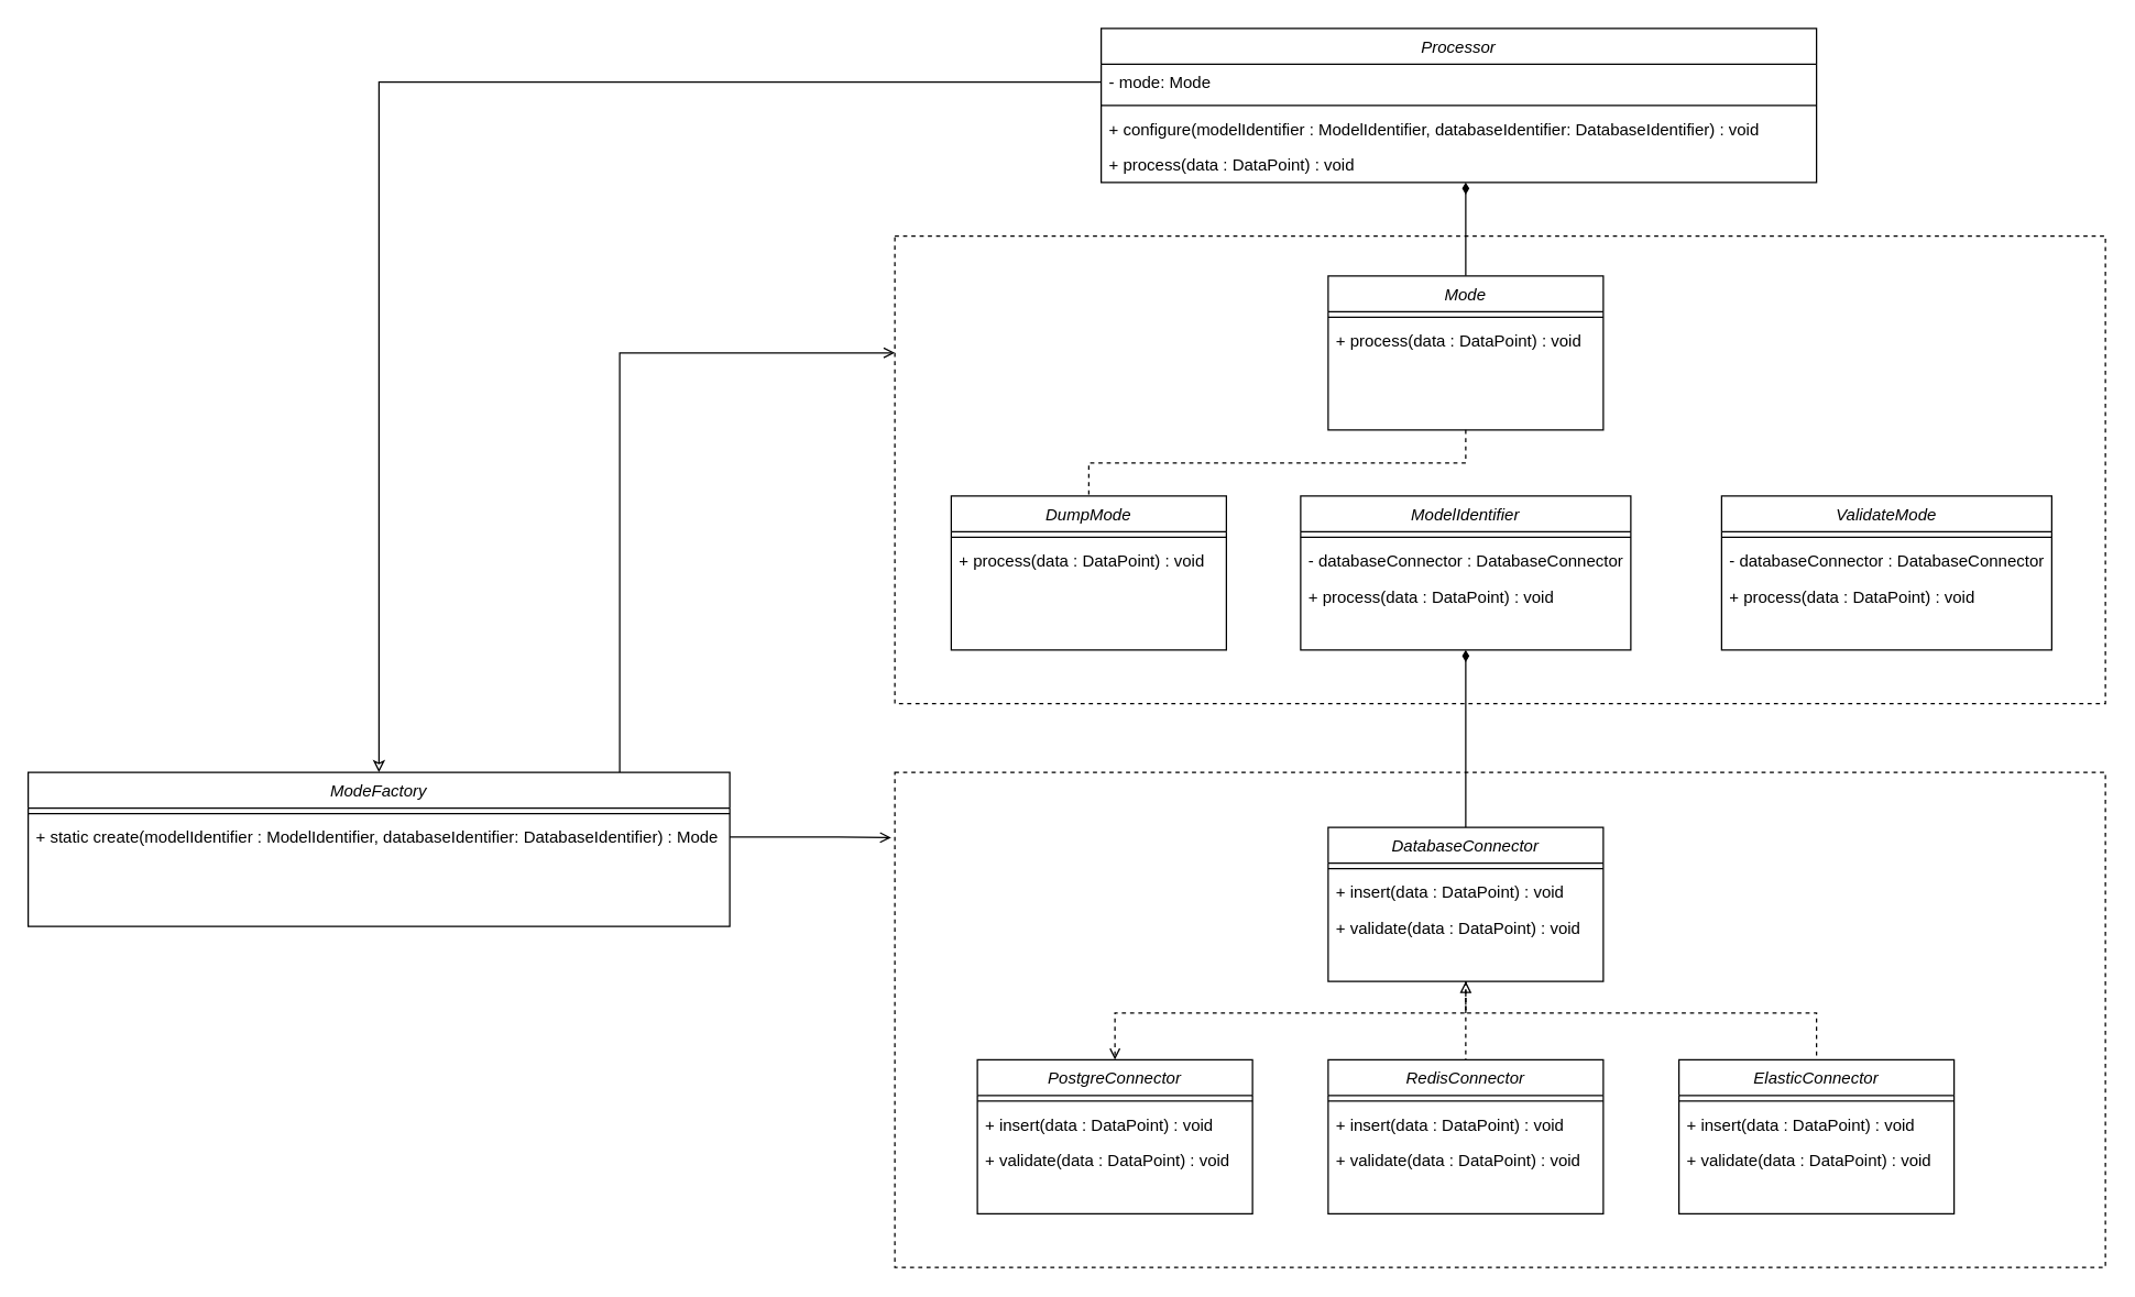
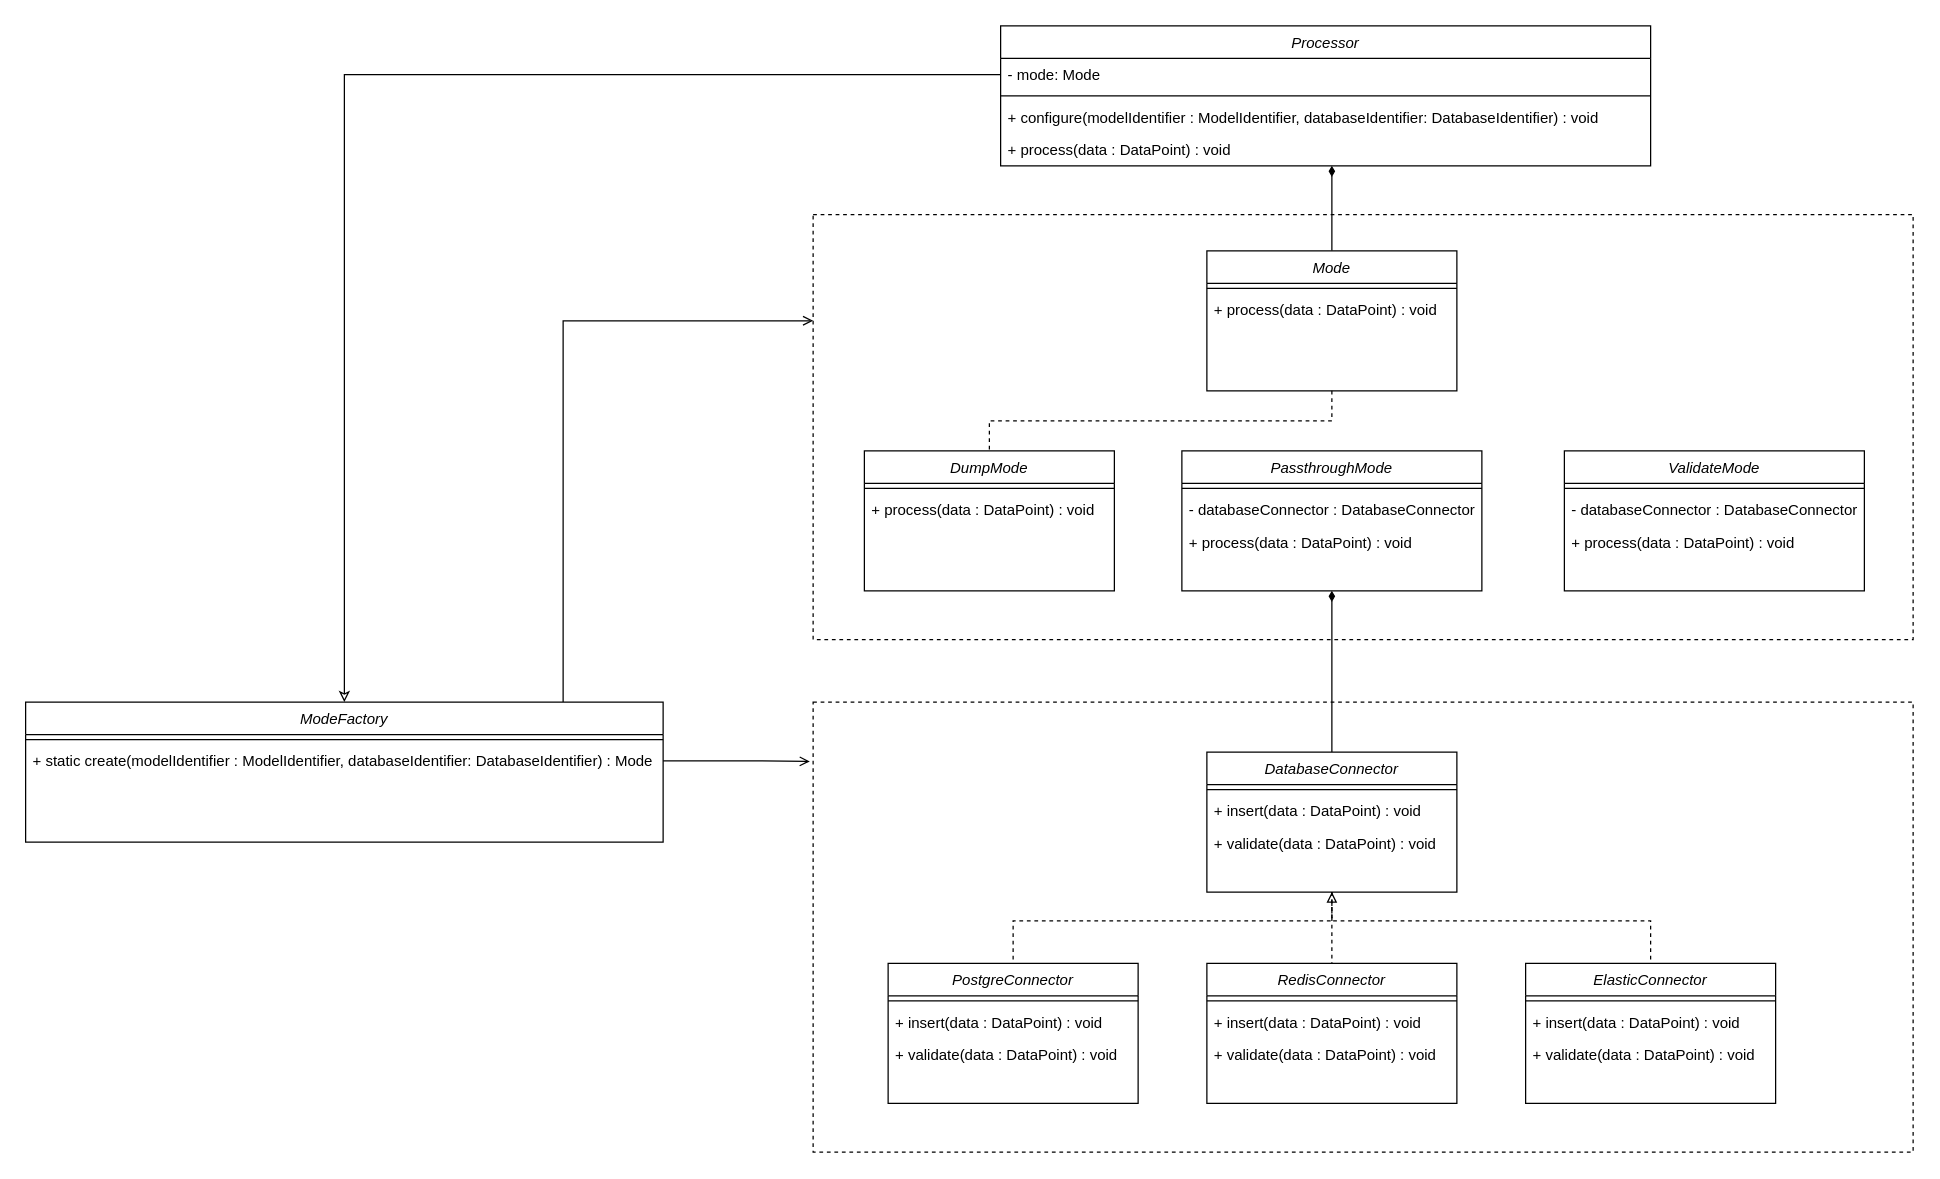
  <mxCell id="0" />
  <mxCell id="1" parent="0" />
  <mxCell id="2" value="Processor" style="swimlane;fontStyle=2;align=center;verticalAlign=top;childLayout=stackLayout;horizontal=1;startSize=26;horizontalStack=0;resizeParent=1;resizeLast=0;collapsible=1;marginBottom=0;rounded=0;shadow=0;strokeWidth=1;" parent="1" vertex="1"><mxGeometry x="800" y="20" width="520" height="112" as="geometry"><mxRectangle x="230" y="140" width="160" height="26" as="alternateBounds" /></mxGeometry></mxCell>
  <mxCell id="3" value="- mode: Mode" style="text;align=left;verticalAlign=top;spacingLeft=4;spacingRight=4;overflow=hidden;rotatable=0;points=[[0,0.5],[1,0.5]];portConstraint=eastwest;" parent="2" vertex="1"><mxGeometry y="26" width="520" height="26" as="geometry" /></mxCell>
  <mxCell id="4" value="" style="line;html=1;strokeWidth=1;align=left;verticalAlign=middle;spacingTop=-1;spacingLeft=3;spacingRight=3;rotatable=0;labelPosition=right;points=[];portConstraint=eastwest;" parent="2" vertex="1"><mxGeometry y="52" width="520" height="8" as="geometry" /></mxCell>
  <mxCell id="5" value="+ configure(modelIdentifier : ModelIdentifier, databaseIdentifier: DatabaseIdentifier) : void" style="text;align=left;verticalAlign=top;spacingLeft=4;spacingRight=4;overflow=hidden;rotatable=0;points=[[0,0.5],[1,0.5]];portConstraint=eastwest;" parent="2" vertex="1"><mxGeometry y="60" width="520" height="26" as="geometry" /></mxCell>
  <mxCell id="6" value="+ process(data : DataPoint) : void" style="text;align=left;verticalAlign=top;spacingLeft=4;spacingRight=4;overflow=hidden;rotatable=0;points=[[0,0.5],[1,0.5]];portConstraint=eastwest;" parent="2" vertex="1"><mxGeometry y="86" width="520" height="26" as="geometry" /></mxCell>
  <mxCell id="7" style="edgeStyle=orthogonalEdgeStyle;rounded=0;orthogonalLoop=1;jettySize=auto;html=1;entryX=0;entryY=0.25;entryDx=0;entryDy=0;endArrow=open;endFill=0;" edge="1" parent="1" source="8" target="29"><mxGeometry relative="1" as="geometry"><Array as="points"><mxPoint x="450" y="256" /></Array></mxGeometry></mxCell>
  <mxCell id="8" value="ModeFactory" style="swimlane;fontStyle=2;align=center;verticalAlign=top;childLayout=stackLayout;horizontal=1;startSize=26;horizontalStack=0;resizeParent=1;resizeLast=0;collapsible=1;marginBottom=0;rounded=0;shadow=0;strokeWidth=1;" parent="1" vertex="1"><mxGeometry x="20" y="561" width="510" height="112" as="geometry"><mxRectangle x="230" y="140" width="160" height="26" as="alternateBounds" /></mxGeometry></mxCell>
  <mxCell id="9" value="" style="line;html=1;strokeWidth=1;align=left;verticalAlign=middle;spacingTop=-1;spacingLeft=3;spacingRight=3;rotatable=0;labelPosition=right;points=[];portConstraint=eastwest;" parent="8" vertex="1"><mxGeometry y="26" width="510" height="8" as="geometry" /></mxCell>
  <mxCell id="10" value="+ static create(modelIdentifier : ModelIdentifier, databaseIdentifier: DatabaseIdentifier) : Mode" style="text;align=left;verticalAlign=top;spacingLeft=4;spacingRight=4;overflow=hidden;rotatable=0;points=[[0,0.5],[1,0.5]];portConstraint=eastwest;" parent="8" vertex="1"><mxGeometry y="34" width="510" height="26" as="geometry" /></mxCell>
  <mxCell id="11" style="edgeStyle=orthogonalEdgeStyle;rounded=0;orthogonalLoop=1;jettySize=auto;html=1;endArrow=diamondThin;endFill=1;" parent="1" source="15" target="6" edge="1"><mxGeometry relative="1" as="geometry"><Array as="points"><mxPoint x="1065" y="190" /><mxPoint x="1065" y="190" /></Array></mxGeometry></mxCell>
  <mxCell id="12" style="edgeStyle=orthogonalEdgeStyle;rounded=0;orthogonalLoop=1;jettySize=auto;html=1;endArrow=classic;endFill=0;" parent="1" source="3" target="8" edge="1"><mxGeometry relative="1" as="geometry" /></mxCell>
  <mxCell id="13" style="edgeStyle=orthogonalEdgeStyle;rounded=0;orthogonalLoop=1;jettySize=auto;html=1;entryX=0.5;entryY=1;entryDx=0;entryDy=0;endArrow=diamondThin;endFill=1;" parent="1" source="33" target="21" edge="1"><mxGeometry relative="1" as="geometry" /></mxCell>
  <mxCell id="14" style="edgeStyle=orthogonalEdgeStyle;rounded=0;orthogonalLoop=1;jettySize=auto;html=1;exitX=0.5;exitY=1;exitDx=0;exitDy=0;endArrow=none;endFill=0;dashed=1;" parent="1" source="15" target="18" edge="1"><mxGeometry relative="1" as="geometry" /></mxCell>
  <mxCell id="15" value="Mode" style="swimlane;fontStyle=2;align=center;verticalAlign=top;childLayout=stackLayout;horizontal=1;startSize=26;horizontalStack=0;resizeParent=1;resizeLast=0;collapsible=1;marginBottom=0;rounded=0;shadow=0;strokeWidth=1;" parent="1" vertex="1"><mxGeometry x="965" y="200" width="200" height="112" as="geometry"><mxRectangle x="230" y="140" width="160" height="26" as="alternateBounds" /></mxGeometry></mxCell>
  <mxCell id="16" value="" style="line;html=1;strokeWidth=1;align=left;verticalAlign=middle;spacingTop=-1;spacingLeft=3;spacingRight=3;rotatable=0;labelPosition=right;points=[];portConstraint=eastwest;" parent="15" vertex="1"><mxGeometry y="26" width="200" height="8" as="geometry" /></mxCell>
  <mxCell id="17" value="+ process(data : DataPoint) : void" style="text;align=left;verticalAlign=top;spacingLeft=4;spacingRight=4;overflow=hidden;rotatable=0;points=[[0,0.5],[1,0.5]];portConstraint=eastwest;" parent="15" vertex="1"><mxGeometry y="34" width="200" height="26" as="geometry" /></mxCell>
  <mxCell id="18" value="DumpMode" style="swimlane;fontStyle=2;align=center;verticalAlign=top;childLayout=stackLayout;horizontal=1;startSize=26;horizontalStack=0;resizeParent=1;resizeLast=0;collapsible=1;marginBottom=0;rounded=0;shadow=0;strokeWidth=1;" parent="1" vertex="1"><mxGeometry x="691" y="360" width="200" height="112" as="geometry"><mxRectangle x="230" y="140" width="160" height="26" as="alternateBounds" /></mxGeometry></mxCell>
  <mxCell id="19" value="" style="line;html=1;strokeWidth=1;align=left;verticalAlign=middle;spacingTop=-1;spacingLeft=3;spacingRight=3;rotatable=0;labelPosition=right;points=[];portConstraint=eastwest;" parent="18" vertex="1"><mxGeometry y="26" width="200" height="8" as="geometry" /></mxCell>
  <mxCell id="20" value="+ process(data : DataPoint) : void" style="text;align=left;verticalAlign=top;spacingLeft=4;spacingRight=4;overflow=hidden;rotatable=0;points=[[0,0.5],[1,0.5]];portConstraint=eastwest;" parent="18" vertex="1"><mxGeometry y="34" width="200" height="26" as="geometry" /></mxCell>
- <mxCell id="21" value="ModelIdentifier" style="swimlane;fontStyle=2;align=center;verticalAlign=top;childLayout=stackLayout;horizontal=1;startSize=26;horizontalStack=0;resizeParent=1;resizeLast=0;collapsible=1;marginBottom=0;rounded=0;shadow=0;strokeWidth=1;" parent="1" vertex="1"><mxGeometry x="945" y="360" width="240" height="112" as="geometry"><mxRectangle x="230" y="140" width="160" height="26" as="alternateBounds" /></mxGeometry></mxCell>
+ <mxCell id="21" value="PassthroughMode" style="swimlane;fontStyle=2;align=center;verticalAlign=top;childLayout=stackLayout;horizontal=1;startSize=26;horizontalStack=0;resizeParent=1;resizeLast=0;collapsible=1;marginBottom=0;rounded=0;shadow=0;strokeWidth=1;" parent="1" vertex="1"><mxGeometry x="945" y="360" width="240" height="112" as="geometry"><mxRectangle x="230" y="140" width="160" height="26" as="alternateBounds" /></mxGeometry></mxCell>
  <mxCell id="22" value="" style="line;html=1;strokeWidth=1;align=left;verticalAlign=middle;spacingTop=-1;spacingLeft=3;spacingRight=3;rotatable=0;labelPosition=right;points=[];portConstraint=eastwest;" parent="21" vertex="1"><mxGeometry y="26" width="240" height="8" as="geometry" /></mxCell>
  <mxCell id="23" value="- databaseConnector : DatabaseConnector" style="text;align=left;verticalAlign=top;spacingLeft=4;spacingRight=4;overflow=hidden;rotatable=0;points=[[0,0.5],[1,0.5]];portConstraint=eastwest;" parent="21" vertex="1"><mxGeometry y="34" width="240" height="26" as="geometry" /></mxCell>
  <mxCell id="24" value="+ process(data : DataPoint) : void" style="text;align=left;verticalAlign=top;spacingLeft=4;spacingRight=4;overflow=hidden;rotatable=0;points=[[0,0.5],[1,0.5]];portConstraint=eastwest;" parent="21" vertex="1"><mxGeometry y="60" width="240" height="26" as="geometry" /></mxCell>
  <mxCell id="25" value="ValidateMode" style="swimlane;fontStyle=2;align=center;verticalAlign=top;childLayout=stackLayout;horizontal=1;startSize=26;horizontalStack=0;resizeParent=1;resizeLast=0;collapsible=1;marginBottom=0;rounded=0;shadow=0;strokeWidth=1;" parent="1" vertex="1"><mxGeometry x="1251" y="360" width="240" height="112" as="geometry"><mxRectangle x="230" y="140" width="160" height="26" as="alternateBounds" /></mxGeometry></mxCell>
  <mxCell id="26" value="" style="line;html=1;strokeWidth=1;align=left;verticalAlign=middle;spacingTop=-1;spacingLeft=3;spacingRight=3;rotatable=0;labelPosition=right;points=[];portConstraint=eastwest;" parent="25" vertex="1"><mxGeometry y="26" width="240" height="8" as="geometry" /></mxCell>
  <mxCell id="27" value="- databaseConnector : DatabaseConnector" style="text;align=left;verticalAlign=top;spacingLeft=4;spacingRight=4;overflow=hidden;rotatable=0;points=[[0,0.5],[1,0.5]];portConstraint=eastwest;" parent="25" vertex="1"><mxGeometry y="34" width="240" height="26" as="geometry" /></mxCell>
  <mxCell id="28" value="+ process(data : DataPoint) : void" style="text;align=left;verticalAlign=top;spacingLeft=4;spacingRight=4;overflow=hidden;rotatable=0;points=[[0,0.5],[1,0.5]];portConstraint=eastwest;" parent="25" vertex="1"><mxGeometry y="60" width="240" height="26" as="geometry" /></mxCell>
  <mxCell id="29" value="" style="rounded=0;whiteSpace=wrap;html=1;fillColor=none;dashed=1;" vertex="1" parent="1"><mxGeometry x="650" y="171" width="880" height="340" as="geometry" /></mxCell>
  <mxCell id="30" value="" style="group" vertex="1" connectable="0" parent="1"><mxGeometry x="710" y="601" width="820" height="320" as="geometry" /></mxCell>
- <mxCell id="31" style="edgeStyle=orthogonalEdgeStyle;rounded=0;orthogonalLoop=1;jettySize=auto;html=1;exitX=0.5;exitY=1;exitDx=0;exitDy=0;endArrow=open;endFill=0;dashed=1;" parent="30" source="33" target="46" edge="1"><mxGeometry relative="1" as="geometry"><mxPoint x="89.043" y="159" as="targetPoint" /><Array as="points"><mxPoint x="355" y="135" /><mxPoint x="100" y="135" /></Array></mxGeometry></mxCell>
+ <mxCell id="31" style="edgeStyle=orthogonalEdgeStyle;rounded=0;orthogonalLoop=1;jettySize=auto;html=1;exitX=0.5;exitY=1;exitDx=0;exitDy=0;endArrow=none;endFill=0;dashed=1;" parent="30" source="33" target="46" edge="1"><mxGeometry relative="1" as="geometry"><mxPoint x="89.043" y="159" as="targetPoint" /><Array as="points"><mxPoint x="355" y="135" /><mxPoint x="100" y="135" /></Array></mxGeometry></mxCell>
  <mxCell id="32" style="edgeStyle=orthogonalEdgeStyle;rounded=0;orthogonalLoop=1;jettySize=auto;html=1;dashed=1;endArrow=none;endFill=0;" parent="30" source="33" target="38" edge="1"><mxGeometry relative="1" as="geometry"><Array as="points"><mxPoint x="355" y="135" /><mxPoint x="610" y="135" /></Array></mxGeometry></mxCell>
  <mxCell id="33" value="DatabaseConnector" style="swimlane;fontStyle=2;align=center;verticalAlign=top;childLayout=stackLayout;horizontal=1;startSize=26;horizontalStack=0;resizeParent=1;resizeLast=0;collapsible=1;marginBottom=0;rounded=0;shadow=0;strokeWidth=1;" parent="30" vertex="1"><mxGeometry x="255" width="200" height="112" as="geometry"><mxRectangle x="230" y="140" width="160" height="26" as="alternateBounds" /></mxGeometry></mxCell>
  <mxCell id="34" value="" style="line;html=1;strokeWidth=1;align=left;verticalAlign=middle;spacingTop=-1;spacingLeft=3;spacingRight=3;rotatable=0;labelPosition=right;points=[];portConstraint=eastwest;" parent="33" vertex="1"><mxGeometry y="26" width="200" height="8" as="geometry" /></mxCell>
  <mxCell id="35" value="+ insert(data : DataPoint) : void" style="text;align=left;verticalAlign=top;spacingLeft=4;spacingRight=4;overflow=hidden;rotatable=0;points=[[0,0.5],[1,0.5]];portConstraint=eastwest;" parent="33" vertex="1"><mxGeometry y="34" width="200" height="26" as="geometry" /></mxCell>
  <mxCell id="36" value="+ validate(data : DataPoint) : void" style="text;align=left;verticalAlign=top;spacingLeft=4;spacingRight=4;overflow=hidden;rotatable=0;points=[[0,0.5],[1,0.5]];portConstraint=eastwest;" parent="33" vertex="1"><mxGeometry y="60" width="200" height="26" as="geometry" /></mxCell>
  <mxCell id="37" style="edgeStyle=orthogonalEdgeStyle;rounded=0;orthogonalLoop=1;jettySize=auto;html=1;entryX=0.5;entryY=0;entryDx=0;entryDy=0;startArrow=block;startFill=0;endArrow=none;endFill=0;dashed=1;" parent="30" source="33" target="42" edge="1"><mxGeometry relative="1" as="geometry"><mxPoint x="363" y="159" as="targetPoint" /></mxGeometry></mxCell>
  <mxCell id="38" value="ElasticConnector" style="swimlane;fontStyle=2;align=center;verticalAlign=top;childLayout=stackLayout;horizontal=1;startSize=26;horizontalStack=0;resizeParent=1;resizeLast=0;collapsible=1;marginBottom=0;rounded=0;shadow=0;strokeWidth=1;" parent="30" vertex="1"><mxGeometry x="510" y="169" width="200" height="112" as="geometry"><mxRectangle x="230" y="140" width="160" height="26" as="alternateBounds" /></mxGeometry></mxCell>
  <mxCell id="39" value="" style="line;html=1;strokeWidth=1;align=left;verticalAlign=middle;spacingTop=-1;spacingLeft=3;spacingRight=3;rotatable=0;labelPosition=right;points=[];portConstraint=eastwest;" parent="38" vertex="1"><mxGeometry y="26" width="200" height="8" as="geometry" /></mxCell>
  <mxCell id="40" value="+ insert(data : DataPoint) : void" style="text;align=left;verticalAlign=top;spacingLeft=4;spacingRight=4;overflow=hidden;rotatable=0;points=[[0,0.5],[1,0.5]];portConstraint=eastwest;" parent="38" vertex="1"><mxGeometry y="34" width="200" height="26" as="geometry" /></mxCell>
  <mxCell id="41" value="+ validate(data : DataPoint) : void" style="text;align=left;verticalAlign=top;spacingLeft=4;spacingRight=4;overflow=hidden;rotatable=0;points=[[0,0.5],[1,0.5]];portConstraint=eastwest;" parent="38" vertex="1"><mxGeometry y="60" width="200" height="26" as="geometry" /></mxCell>
  <mxCell id="42" value="RedisConnector" style="swimlane;fontStyle=2;align=center;verticalAlign=top;childLayout=stackLayout;horizontal=1;startSize=26;horizontalStack=0;resizeParent=1;resizeLast=0;collapsible=1;marginBottom=0;rounded=0;shadow=0;strokeWidth=1;" parent="30" vertex="1"><mxGeometry x="255" y="169" width="200" height="112" as="geometry"><mxRectangle x="230" y="140" width="160" height="26" as="alternateBounds" /></mxGeometry></mxCell>
  <mxCell id="43" value="" style="line;html=1;strokeWidth=1;align=left;verticalAlign=middle;spacingTop=-1;spacingLeft=3;spacingRight=3;rotatable=0;labelPosition=right;points=[];portConstraint=eastwest;" parent="42" vertex="1"><mxGeometry y="26" width="200" height="8" as="geometry" /></mxCell>
  <mxCell id="44" value="+ insert(data : DataPoint) : void" style="text;align=left;verticalAlign=top;spacingLeft=4;spacingRight=4;overflow=hidden;rotatable=0;points=[[0,0.5],[1,0.5]];portConstraint=eastwest;" parent="42" vertex="1"><mxGeometry y="34" width="200" height="26" as="geometry" /></mxCell>
  <mxCell id="45" value="+ validate(data : DataPoint) : void" style="text;align=left;verticalAlign=top;spacingLeft=4;spacingRight=4;overflow=hidden;rotatable=0;points=[[0,0.5],[1,0.5]];portConstraint=eastwest;" parent="42" vertex="1"><mxGeometry y="60" width="200" height="26" as="geometry" /></mxCell>
  <mxCell id="46" value="PostgreConnector" style="swimlane;fontStyle=2;align=center;verticalAlign=top;childLayout=stackLayout;horizontal=1;startSize=26;horizontalStack=0;resizeParent=1;resizeLast=0;collapsible=1;marginBottom=0;rounded=0;shadow=0;strokeWidth=1;" parent="30" vertex="1"><mxGeometry y="169" width="200" height="112" as="geometry"><mxRectangle x="230" y="140" width="160" height="26" as="alternateBounds" /></mxGeometry></mxCell>
  <mxCell id="47" value="" style="line;html=1;strokeWidth=1;align=left;verticalAlign=middle;spacingTop=-1;spacingLeft=3;spacingRight=3;rotatable=0;labelPosition=right;points=[];portConstraint=eastwest;" parent="46" vertex="1"><mxGeometry y="26" width="200" height="8" as="geometry" /></mxCell>
  <mxCell id="48" value="+ insert(data : DataPoint) : void" style="text;align=left;verticalAlign=top;spacingLeft=4;spacingRight=4;overflow=hidden;rotatable=0;points=[[0,0.5],[1,0.5]];portConstraint=eastwest;" parent="46" vertex="1"><mxGeometry y="34" width="200" height="26" as="geometry" /></mxCell>
  <mxCell id="49" value="+ validate(data : DataPoint) : void" style="text;align=left;verticalAlign=top;spacingLeft=4;spacingRight=4;overflow=hidden;rotatable=0;points=[[0,0.5],[1,0.5]];portConstraint=eastwest;" parent="46" vertex="1"><mxGeometry y="60" width="200" height="26" as="geometry" /></mxCell>
  <mxCell id="50" value="" style="rounded=0;whiteSpace=wrap;html=1;fillColor=none;dashed=1;" vertex="1" parent="30"><mxGeometry x="-60" y="-40" width="880" height="360" as="geometry" /></mxCell>
  <mxCell id="51" style="edgeStyle=orthogonalEdgeStyle;rounded=0;orthogonalLoop=1;jettySize=auto;html=1;entryX=-0.003;entryY=0.132;entryDx=0;entryDy=0;entryPerimeter=0;endArrow=open;endFill=0;" edge="1" parent="1" source="10" target="50"><mxGeometry relative="1" as="geometry" /></mxCell>
